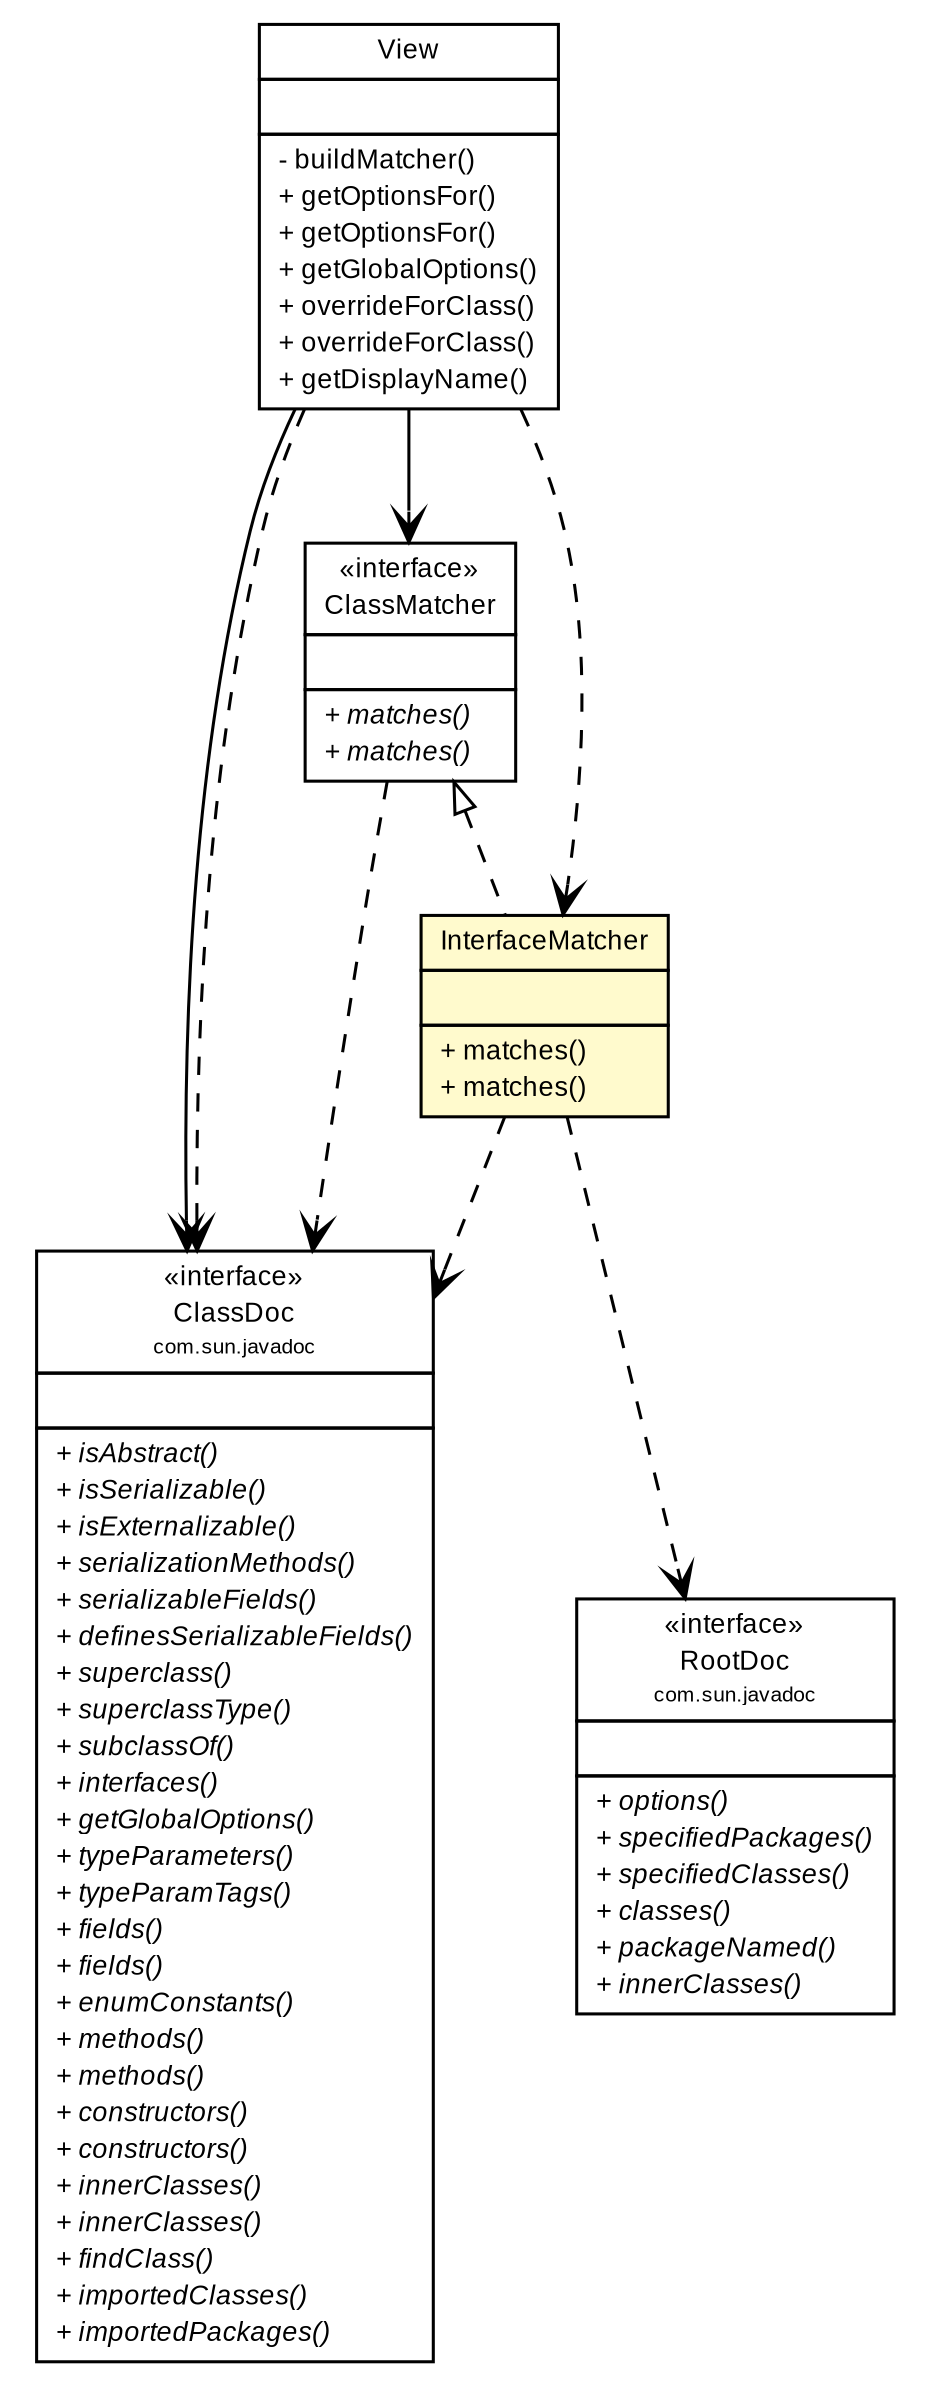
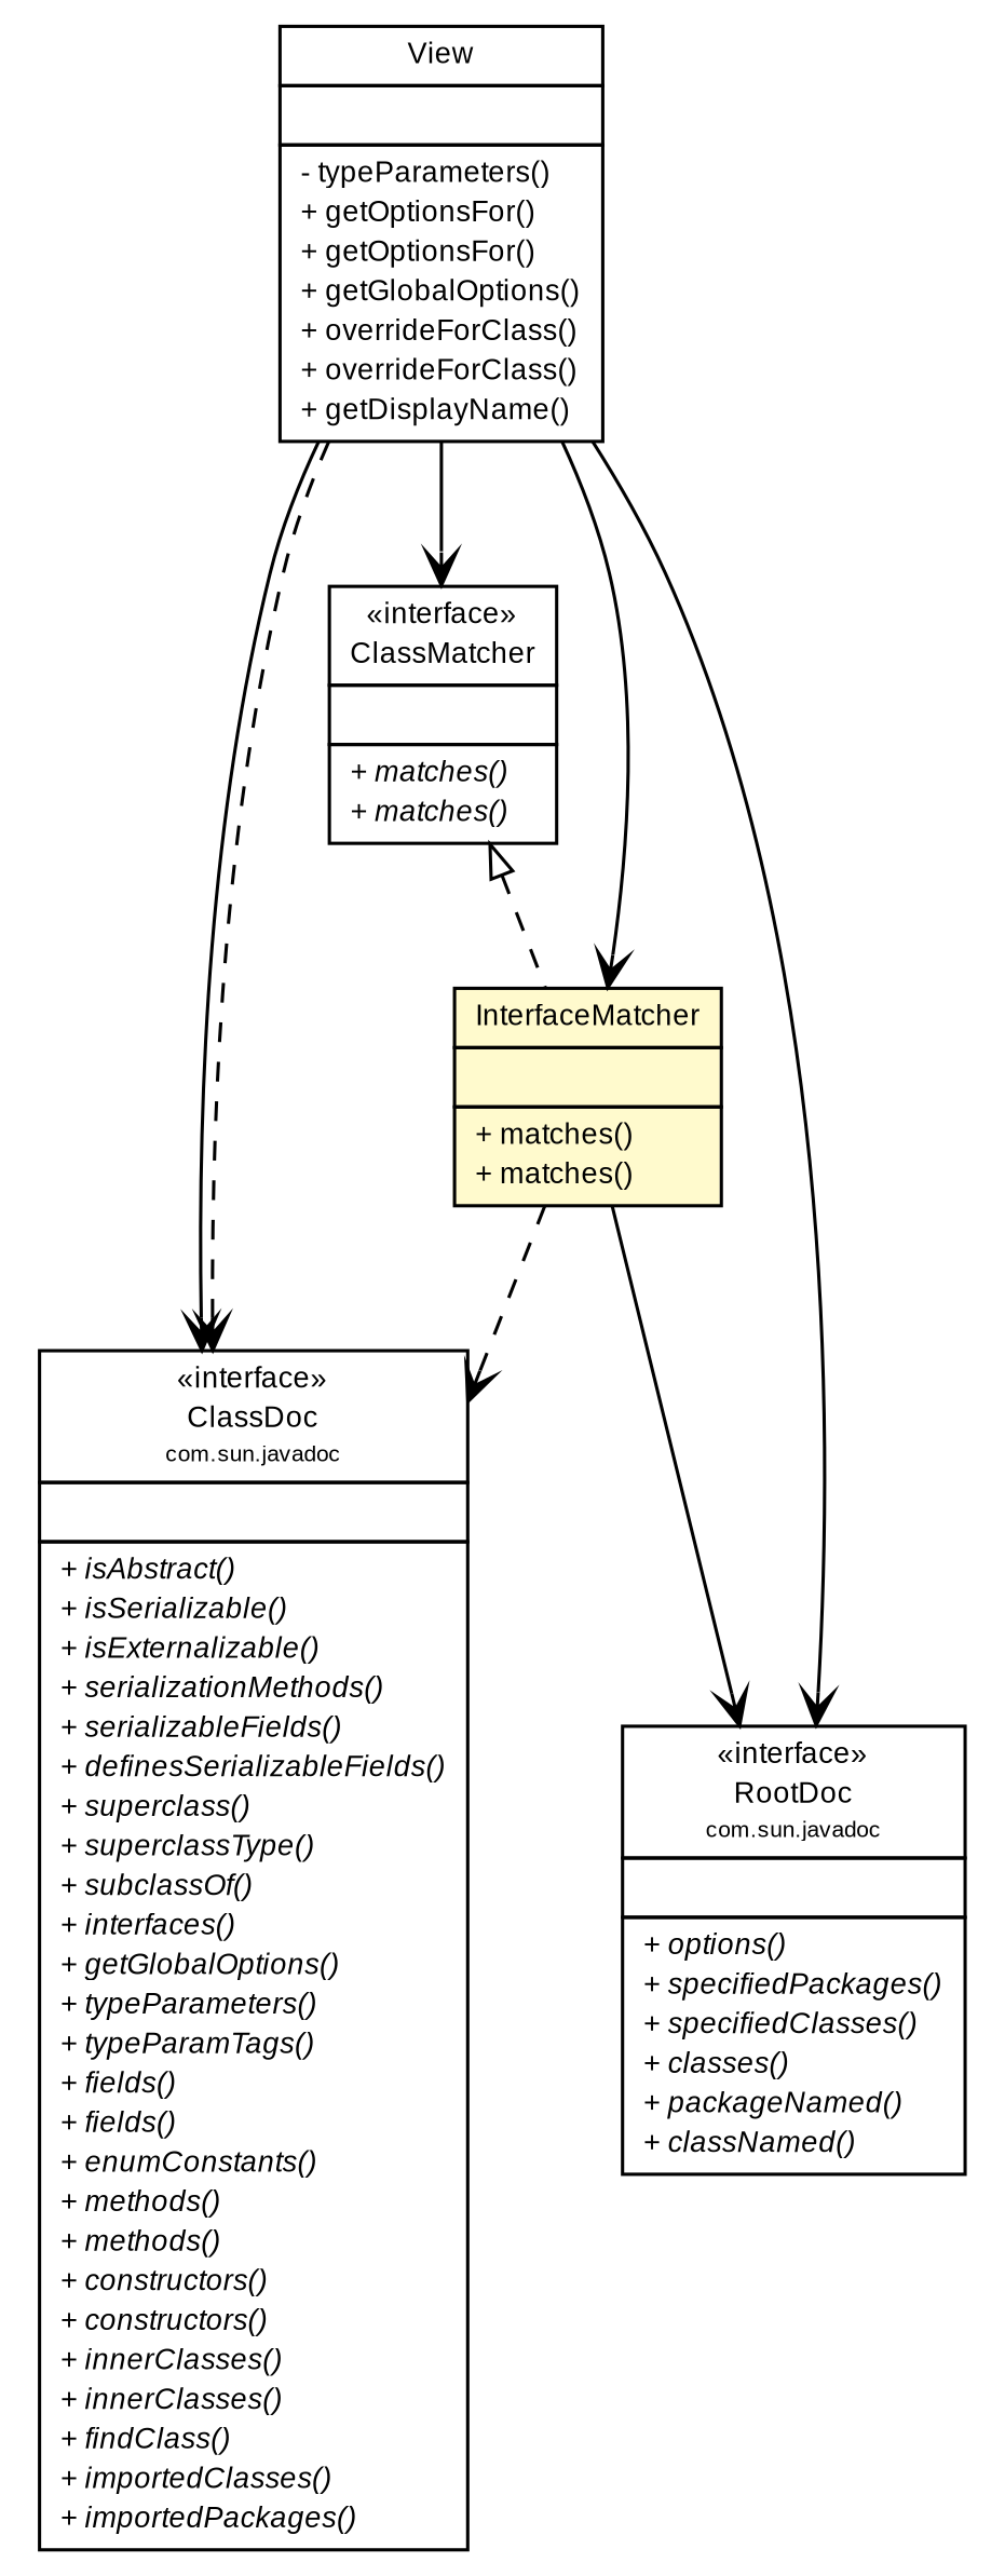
  digraph {
    nodesep=0.25
    ranksep=0.5
    node [fontcolor=black fontname=arial fontsize=9.0 shape=plaintext]
    edge [arrowhead=open color=black fontcolor=black fontname=arial fontsize=10.0 headport=p labelfontname=arial labelfontsize=10 style=dashed tailport=p]
-   n1 [label=<<table title="org.umlgraph.doclet.View" border="0" cellborder="1" cellspacing="0" cellpadding="2" port="p" href="./View.html" target="_parent"> 		<tr><td><table border="0" cellspacing="0" cellpadding="1"> <tr><td align="center" balign="center"> View </td></tr> 		</table></td></tr> 		<tr><td><table border="0" cellspacing="0" cellpadding="1"> <tr><td align="left" balign="left">  </td></tr> 		</table></td></tr> 		<tr><td><table border="0" cellspacing="0" cellpadding="1"> <tr><td align="left" balign="left"> - buildMatcher() </td></tr> <tr><td align="left" balign="left"> + getOptionsFor() </td></tr> <tr><td align="left" balign="left"> + getOptionsFor() </td></tr> <tr><td align="left" balign="left"> + getGlobalOptions() </td></tr> <tr><td align="left" balign="left"> + overrideForClass() </td></tr> <tr><td align="left" balign="left"> + overrideForClass() </td></tr> <tr><td align="left" balign="left"> + getDisplayName() </td></tr> 		</table></td></tr> 		</table>>]
+   n1 [label=<<table title="org.umlgraph.doclet.View" border="0" cellborder="1" cellspacing="0" cellpadding="2" port="p" href="./View.html" target="_parent"> 		<tr><td><table border="0" cellspacing="0" cellpadding="1"> <tr><td align="center" balign="center"> View </td></tr> 		</table></td></tr> 		<tr><td><table border="0" cellspacing="0" cellpadding="1"> <tr><td align="left" balign="left">  </td></tr> 		</table></td></tr> 		<tr><td><table border="0" cellspacing="0" cellpadding="1"> <tr><td align="left" balign="left"> - typeParameters() </td></tr> <tr><td align="left" balign="left"> + getOptionsFor() </td></tr> <tr><td align="left" balign="left"> + getOptionsFor() </td></tr> <tr><td align="left" balign="left"> + getGlobalOptions() </td></tr> <tr><td align="left" balign="left"> + overrideForClass() </td></tr> <tr><td align="left" balign="left"> + overrideForClass() </td></tr> <tr><td align="left" balign="left"> + getDisplayName() </td></tr> 		</table></td></tr> 		</table>>]
    n2 [label=<<table title="org.umlgraph.doclet.InterfaceMatcher" border="0" cellborder="1" cellspacing="0" cellpadding="2" port="p" bgcolor="lemonChiffon" href="./InterfaceMatcher.html" target="_parent"> 		<tr><td><table border="0" cellspacing="0" cellpadding="1"> <tr><td align="center" balign="center"> InterfaceMatcher </td></tr> 		</table></td></tr> 		<tr><td><table border="0" cellspacing="0" cellpadding="1"> <tr><td align="left" balign="left">  </td></tr> 		</table></td></tr> 		<tr><td><table border="0" cellspacing="0" cellpadding="1"> <tr><td align="left" balign="left"> + matches() </td></tr> <tr><td align="left" balign="left"> + matches() </td></tr> 		</table></td></tr> 		</table>>]
    n3 [label=<<table title="org.umlgraph.doclet.ClassMatcher" border="0" cellborder="1" cellspacing="0" cellpadding="2" port="p" href="./ClassMatcher.html" target="_parent"> 		<tr><td><table border="0" cellspacing="0" cellpadding="1"> <tr><td align="center" balign="center"> &#171;interface&#187; </td></tr> <tr><td align="center" balign="center"> ClassMatcher </td></tr> 		</table></td></tr> 		<tr><td><table border="0" cellspacing="0" cellpadding="1"> <tr><td align="left" balign="left">  </td></tr> 		</table></td></tr> 		<tr><td><table border="0" cellspacing="0" cellpadding="1"> <tr><td align="left" balign="left"><font face="arial italic" point-size="9.0"> + matches() </font></td></tr> <tr><td align="left" balign="left"><font face="arial italic" point-size="9.0"> + matches() </font></td></tr> 		</table></td></tr> 		</table>>]
    n4 [label=<<table title="com.sun.javadoc.ClassDoc" border="0" cellborder="1" cellspacing="0" cellpadding="2" port="p" href="http://docs.oracle.com/javase/7/docs/jdk/api/javadoc/doclet/com/sun/javadoc/ClassDoc.html" target="_parent"> 		<tr><td><table border="0" cellspacing="0" cellpadding="1"> <tr><td align="center" balign="center"> &#171;interface&#187; </td></tr> <tr><td align="center" balign="center"> ClassDoc </td></tr> <tr><td align="center" balign="center"><font point-size="7.0"> com.sun.javadoc </font></td></tr> 		</table></td></tr> 		<tr><td><table border="0" cellspacing="0" cellpadding="1"> <tr><td align="left" balign="left">  </td></tr> 		</table></td></tr> 		<tr><td><table border="0" cellspacing="0" cellpadding="1"> <tr><td align="left" balign="left"><font face="arial italic" point-size="9.0"> + isAbstract() </font></td></tr> <tr><td align="left" balign="left"><font face="arial italic" point-size="9.0"> + isSerializable() </font></td></tr> <tr><td align="left" balign="left"><font face="arial italic" point-size="9.0"> + isExternalizable() </font></td></tr> <tr><td align="left" balign="left"><font face="arial italic" point-size="9.0"> + serializationMethods() </font></td></tr> <tr><td align="left" balign="left"><font face="arial italic" point-size="9.0"> + serializableFields() </font></td></tr> <tr><td align="left" balign="left"><font face="arial italic" point-size="9.0"> + definesSerializableFields() </font></td></tr> <tr><td align="left" balign="left"><font face="arial italic" point-size="9.0"> + superclass() </font></td></tr> <tr><td align="left" balign="left"><font face="arial italic" point-size="9.0"> + superclassType() </font></td></tr> <tr><td align="left" balign="left"><font face="arial italic" point-size="9.0"> + subclassOf() </font></td></tr> <tr><td align="left" balign="left"><font face="arial italic" point-size="9.0"> + interfaces() </font></td></tr> <tr><td align="left" balign="left"><font face="arial italic" point-size="9.0"> + getGlobalOptions() </font></td></tr> <tr><td align="left" balign="left"><font face="arial italic" point-size="9.0"> + typeParameters() </font></td></tr> <tr><td align="left" balign="left"><font face="arial italic" point-size="9.0"> + typeParamTags() </font></td></tr> <tr><td align="left" balign="left"><font face="arial italic" point-size="9.0"> + fields() </font></td></tr> <tr><td align="left" balign="left"><font face="arial italic" point-size="9.0"> + fields() </font></td></tr> <tr><td align="left" balign="left"><font face="arial italic" point-size="9.0"> + enumConstants() </font></td></tr> <tr><td align="left" balign="left"><font face="arial italic" point-size="9.0"> + methods() </font></td></tr> <tr><td align="left" balign="left"><font face="arial italic" point-size="9.0"> + methods() </font></td></tr> <tr><td align="left" balign="left"><font face="arial italic" point-size="9.0"> + constructors() </font></td></tr> <tr><td align="left" balign="left"><font face="arial italic" point-size="9.0"> + constructors() </font></td></tr> <tr><td align="left" balign="left"><font face="arial italic" point-size="9.0"> + innerClasses() </font></td></tr> <tr><td align="left" balign="left"><font face="arial italic" point-size="9.0"> + innerClasses() </font></td></tr> <tr><td align="left" balign="left"><font face="arial italic" point-size="9.0"> + findClass() </font></td></tr> <tr><td align="left" balign="left"><font face="arial italic" point-size="9.0"> + importedClasses() </font></td></tr> <tr><td align="left" balign="left"><font face="arial italic" point-size="9.0"> + importedPackages() </font></td></tr> 		</table></td></tr> 		</table>>]
-   n5 [label=<<table title="com.sun.javadoc.RootDoc" border="0" cellborder="1" cellspacing="0" cellpadding="2" port="p" href="http://docs.oracle.com/javase/7/docs/jdk/api/javadoc/doclet/com/sun/javadoc/RootDoc.html" target="_parent"> 		<tr><td><table border="0" cellspacing="0" cellpadding="1"> <tr><td align="center" balign="center"> &#171;interface&#187; </td></tr> <tr><td align="center" balign="center"> RootDoc </td></tr> <tr><td align="center" balign="center"><font point-size="7.0"> com.sun.javadoc </font></td></tr> 		</table></td></tr> 		<tr><td><table border="0" cellspacing="0" cellpadding="1"> <tr><td align="left" balign="left">  </td></tr> 		</table></td></tr> 		<tr><td><table border="0" cellspacing="0" cellpadding="1"> <tr><td align="left" balign="left"><font face="arial italic" point-size="9.0"> + options() </font></td></tr> <tr><td align="left" balign="left"><font face="arial italic" point-size="9.0"> + specifiedPackages() </font></td></tr> <tr><td align="left" balign="left"><font face="arial italic" point-size="9.0"> + specifiedClasses() </font></td></tr> <tr><td align="left" balign="left"><font face="arial italic" point-size="9.0"> + classes() </font></td></tr> <tr><td align="left" balign="left"><font face="arial italic" point-size="9.0"> + packageNamed() </font></td></tr> <tr><td align="left" balign="left"><font face="arial italic" point-size="9.0"> + innerClasses() </font></td></tr> 		</table></td></tr> 		</table>>]
-   n1 -> n2
+   n5 [label=<<table title="com.sun.javadoc.RootDoc" border="0" cellborder="1" cellspacing="0" cellpadding="2" port="p" href="http://docs.oracle.com/javase/7/docs/jdk/api/javadoc/doclet/com/sun/javadoc/RootDoc.html" target="_parent"> 		<tr><td><table border="0" cellspacing="0" cellpadding="1"> <tr><td align="center" balign="center"> &#171;interface&#187; </td></tr> <tr><td align="center" balign="center"> RootDoc </td></tr> <tr><td align="center" balign="center"><font point-size="7.0"> com.sun.javadoc </font></td></tr> 		</table></td></tr> 		<tr><td><table border="0" cellspacing="0" cellpadding="1"> <tr><td align="left" balign="left">  </td></tr> 		</table></td></tr> 		<tr><td><table border="0" cellspacing="0" cellpadding="1"> <tr><td align="left" balign="left"><font face="arial italic" point-size="9.0"> + options() </font></td></tr> <tr><td align="left" balign="left"><font face="arial italic" point-size="9.0"> + specifiedPackages() </font></td></tr> <tr><td align="left" balign="left"><font face="arial italic" point-size="9.0"> + specifiedClasses() </font></td></tr> <tr><td align="left" balign="left"><font face="arial italic" point-size="9.0"> + classes() </font></td></tr> <tr><td align="left" balign="left"><font face="arial italic" point-size="9.0"> + packageNamed() </font></td></tr> <tr><td align="left" balign="left"><font face="arial italic" point-size="9.0"> + classNamed() </font></td></tr> 		</table></td></tr> 		</table>>]
+   n1 -> n2 [style=solid]
    n1 -> n3 [style=solid]
    n1 -> n4 [style=""]
    n1 -> n4
+   n1 -> n5 [style=""]
    n2 -> n4
-   n2 -> n5
+   n2 -> n5 [style=""]
    n3 -> n2 [arrowtail=empty dir=back fontsize=10 arrowhead="" color="" fontcolor=""]
-   n3 -> n4
  }
